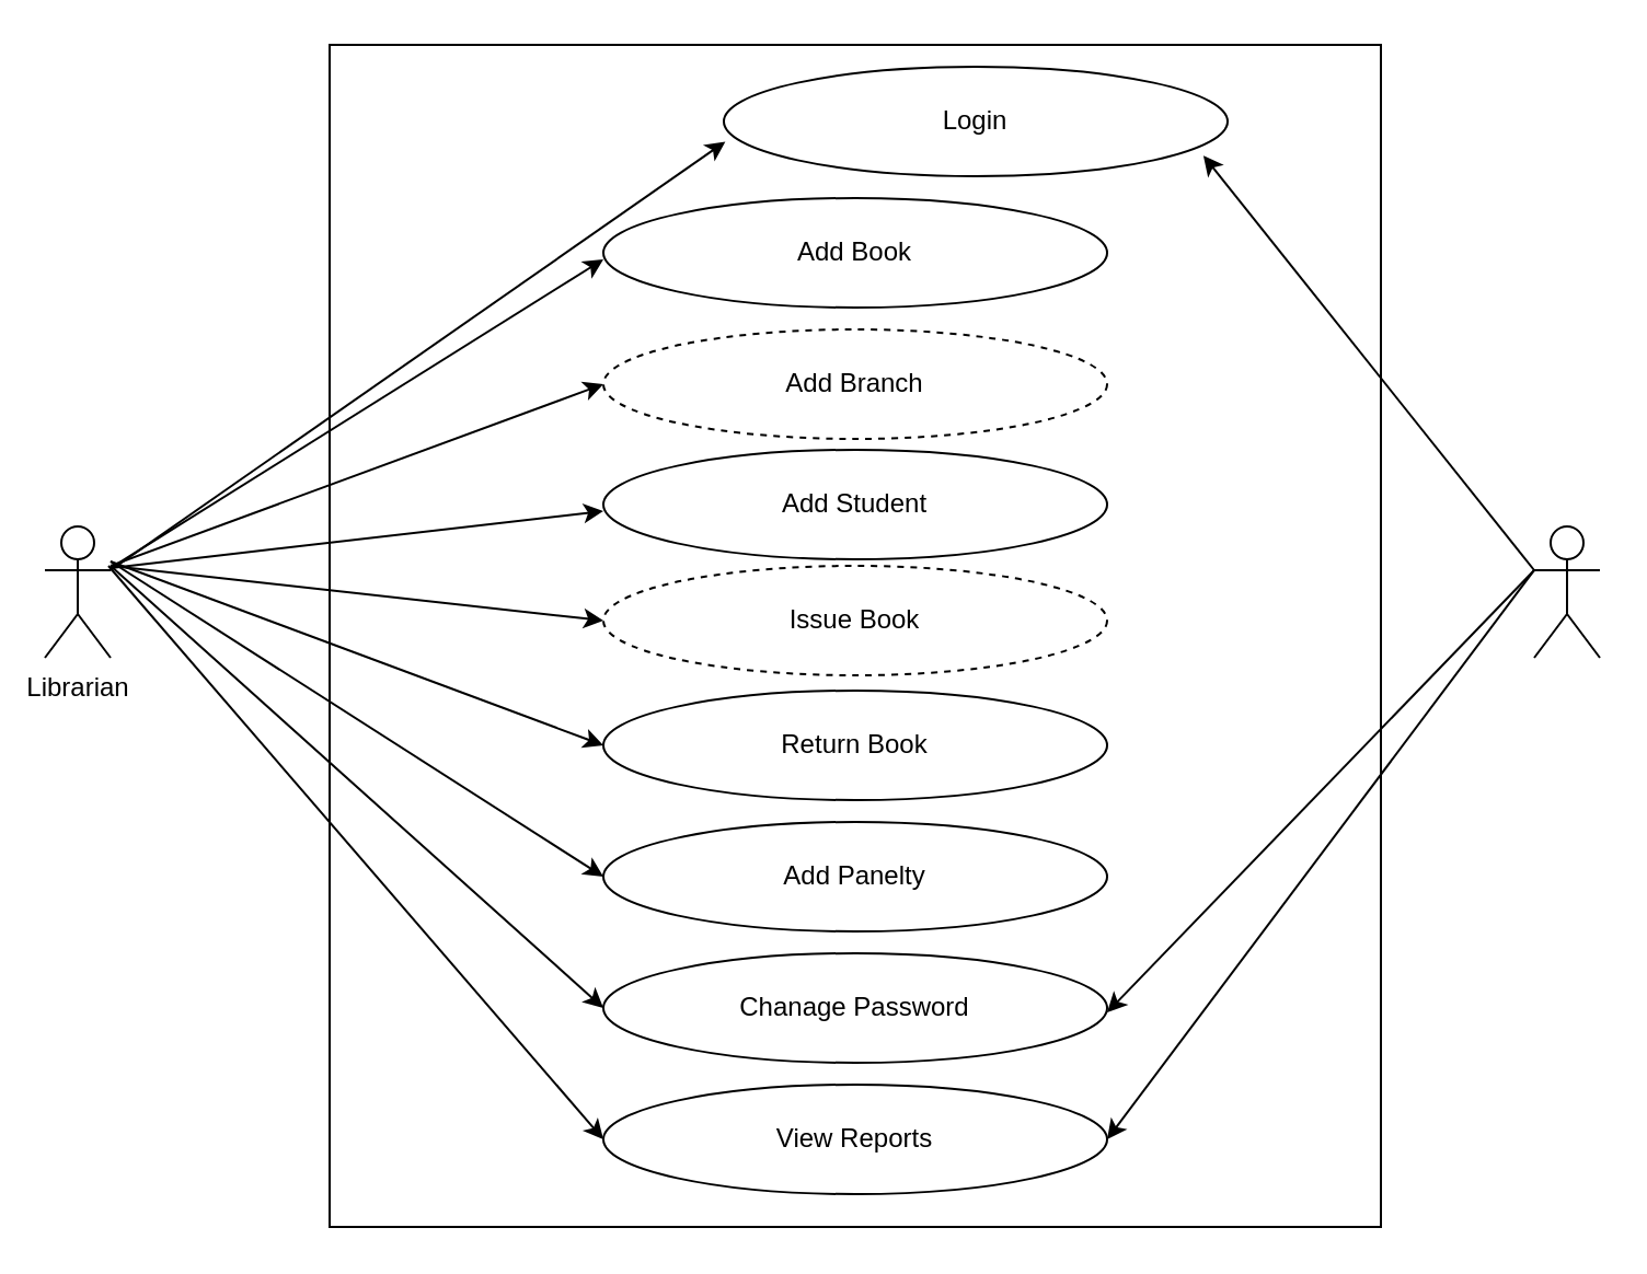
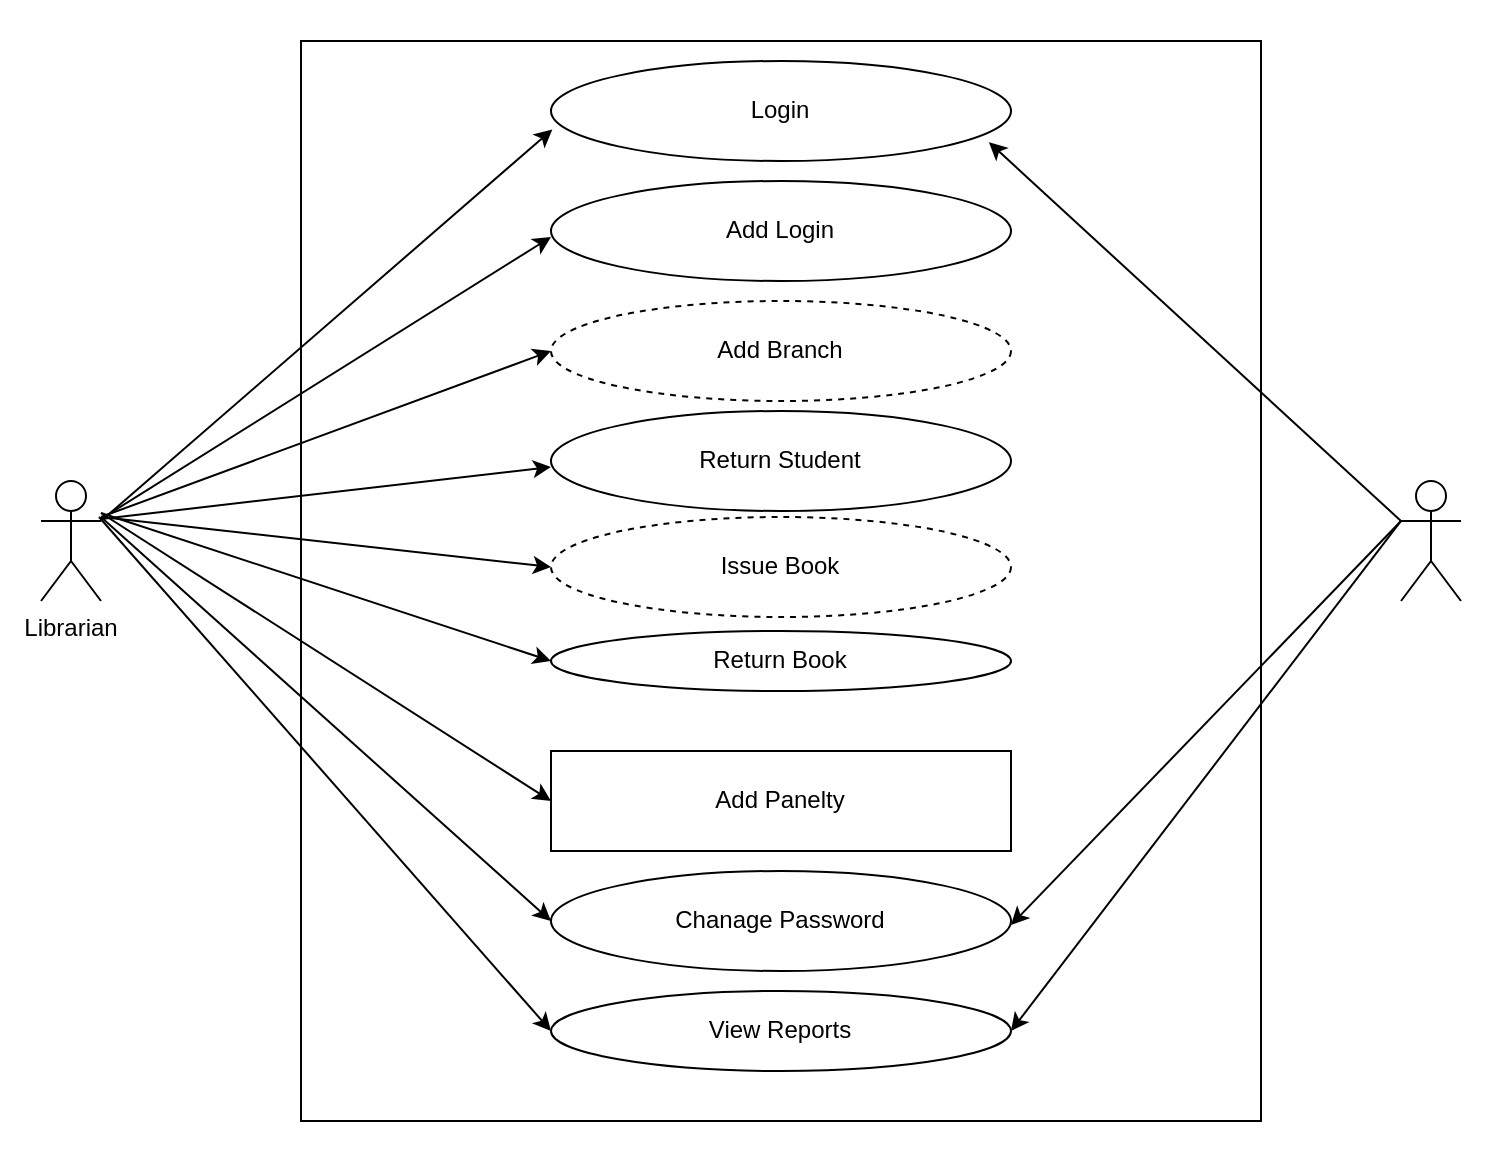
  <mxCell id="0" />
  <mxCell id="1" parent="0" />
  <mxCell id="2" value="" style="rounded=0;whiteSpace=wrap;html=1;" vertex="1" parent="1"><mxGeometry x="150" y="20" width="480" height="540" as="geometry" /></mxCell>
  <mxCell id="3" value="Librarian" style="shape=umlActor;verticalLabelPosition=bottom;verticalAlign=top;html=1;outlineConnect=0;" vertex="1" parent="1"><mxGeometry x="20" y="240" width="30" height="60" as="geometry" /></mxCell>
  <mxCell id="4" value="" style="shape=umlActor;verticalLabelPosition=bottom;verticalAlign=top;html=1;outlineConnect=0;" vertex="1" parent="1"><mxGeometry x="700" y="240" width="30" height="60" as="geometry" /></mxCell>
- <mxCell id="5" value="Login" style="ellipse;whiteSpace=wrap;html=1;" vertex="1" parent="1"><mxGeometry x="330" y="30" width="230" height="50" as="geometry" /></mxCell>
- <mxCell id="6" value="Add Book" style="ellipse;whiteSpace=wrap;html=1;" vertex="1" parent="1"><mxGeometry x="275" y="90" width="230" height="50" as="geometry" /></mxCell>
+ <mxCell id="5" value="Login" style="ellipse;whiteSpace=wrap;html=1;" vertex="1" parent="1"><mxGeometry x="275" y="30" width="230" height="50" as="geometry" /></mxCell>
+ <mxCell id="6" value="Add Login" style="ellipse;whiteSpace=wrap;html=1;" vertex="1" parent="1"><mxGeometry x="275" y="90" width="230" height="50" as="geometry" /></mxCell>
  <mxCell id="7" value="Add Branch" style="ellipse;whiteSpace=wrap;html=1;dashed=1;" vertex="1" parent="1"><mxGeometry x="275" y="150" width="230" height="50" as="geometry" /></mxCell>
- <mxCell id="8" value="Add Student" style="ellipse;whiteSpace=wrap;html=1;" vertex="1" parent="1"><mxGeometry x="275" y="205" width="230" height="50" as="geometry" /></mxCell>
+ <mxCell id="8" value="Return Student" style="ellipse;whiteSpace=wrap;html=1;" vertex="1" parent="1"><mxGeometry x="275" y="205" width="230" height="50" as="geometry" /></mxCell>
  <mxCell id="9" value="Issue Book" style="ellipse;whiteSpace=wrap;html=1;dashed=1;" vertex="1" parent="1"><mxGeometry x="275" y="258" width="230" height="50" as="geometry" /></mxCell>
- <mxCell id="10" value="Return Book" style="ellipse;whiteSpace=wrap;html=1;" vertex="1" parent="1"><mxGeometry x="275" y="315" width="230" height="50" as="geometry" /></mxCell>
- <mxCell id="11" value="Add Panelty" style="ellipse;whiteSpace=wrap;html=1;" vertex="1" parent="1"><mxGeometry x="275" y="375" width="230" height="50" as="geometry" /></mxCell>
+ <mxCell id="10" value="Return Book" style="ellipse;whiteSpace=wrap;html=1;" vertex="1" parent="1"><mxGeometry x="275" y="315" width="230" height="30" as="geometry" /></mxCell>
+ <mxCell id="11" value="Add Panelty" style="whiteSpace=wrap;html=1;rounded=0;" vertex="1" parent="1"><mxGeometry x="275" y="375" width="230" height="50" as="geometry" /></mxCell>
  <mxCell id="12" value="Chanage Password" style="ellipse;whiteSpace=wrap;html=1;" vertex="1" parent="1"><mxGeometry x="275" y="435" width="230" height="50" as="geometry" /></mxCell>
- <mxCell id="13" value="View Reports" style="ellipse;whiteSpace=wrap;html=1;" vertex="1" parent="1"><mxGeometry x="275" y="495" width="230" height="50" as="geometry" /></mxCell>
+ <mxCell id="13" value="View Reports" style="ellipse;whiteSpace=wrap;html=1;" vertex="1" parent="1"><mxGeometry x="275" y="495" width="230" height="40" as="geometry" /></mxCell>
  <mxCell id="14" value="" style="endArrow=classic;html=1;rounded=0;entryX=0.952;entryY=0.812;entryDx=0;entryDy=0;entryPerimeter=0;" edge="1" parent="1" target="5"><mxGeometry width="50" height="50" relative="1" as="geometry"><mxPoint x="700" y="260" as="sourcePoint" /><mxPoint x="750" y="180" as="targetPoint" /></mxGeometry></mxCell>
  <mxCell id="15" value="" style="endArrow=classic;html=1;rounded=0;entryX=1;entryY=0.5;entryDx=0;entryDy=0;" edge="1" parent="1"><mxGeometry width="50" height="50" relative="1" as="geometry"><mxPoint x="700" y="260" as="sourcePoint" /><mxPoint x="505" y="462" as="targetPoint" /></mxGeometry></mxCell>
  <mxCell id="16" value="" style="endArrow=classic;html=1;rounded=0;entryX=1;entryY=0.5;entryDx=0;entryDy=0;exitX=0;exitY=0.333;exitDx=0;exitDy=0;exitPerimeter=0;" edge="1" parent="1" source="4" target="13"><mxGeometry width="50" height="50" relative="1" as="geometry"><mxPoint x="690" y="270" as="sourcePoint" /><mxPoint x="514" y="91" as="targetPoint" /></mxGeometry></mxCell>
  <mxCell id="17" value="" style="endArrow=classic;html=1;rounded=0;entryX=0.003;entryY=0.684;entryDx=0;entryDy=0;entryPerimeter=0;" edge="1" parent="1" target="5"><mxGeometry width="50" height="50" relative="1" as="geometry"><mxPoint x="50" y="260" as="sourcePoint" /><mxPoint x="100" y="210" as="targetPoint" /></mxGeometry></mxCell>
  <mxCell id="18" value="" style="endArrow=classic;html=1;rounded=0;entryX=0;entryY=0.5;entryDx=0;entryDy=0;" edge="1" parent="1"><mxGeometry width="50" height="50" relative="1" as="geometry"><mxPoint x="50" y="259" as="sourcePoint" /><mxPoint x="275" y="118" as="targetPoint" /></mxGeometry></mxCell>
  <mxCell id="19" value="" style="endArrow=classic;html=1;rounded=0;entryX=0;entryY=0.5;entryDx=0;entryDy=0;" edge="1" parent="1" target="7"><mxGeometry width="50" height="50" relative="1" as="geometry"><mxPoint x="50" y="258" as="sourcePoint" /><mxPoint x="276" y="62" as="targetPoint" /></mxGeometry></mxCell>
  <mxCell id="20" value="" style="endArrow=classic;html=1;rounded=0;entryX=0;entryY=0.5;entryDx=0;entryDy=0;" edge="1" parent="1"><mxGeometry width="50" height="50" relative="1" as="geometry"><mxPoint x="50" y="259" as="sourcePoint" /><mxPoint x="275" y="233" as="targetPoint" /></mxGeometry></mxCell>
  <mxCell id="21" value="" style="endArrow=classic;html=1;rounded=0;entryX=0;entryY=0.5;entryDx=0;entryDy=0;" edge="1" parent="1" target="9"><mxGeometry width="50" height="50" relative="1" as="geometry"><mxPoint x="50" y="258" as="sourcePoint" /><mxPoint x="276" y="62" as="targetPoint" /></mxGeometry></mxCell>
  <mxCell id="22" value="" style="endArrow=classic;html=1;rounded=0;entryX=0;entryY=0.5;entryDx=0;entryDy=0;" edge="1" parent="1" target="10"><mxGeometry width="50" height="50" relative="1" as="geometry"><mxPoint x="50" y="256" as="sourcePoint" /><mxPoint x="276" y="60" as="targetPoint" /></mxGeometry></mxCell>
  <mxCell id="23" value="" style="endArrow=classic;html=1;rounded=0;entryX=0;entryY=0.5;entryDx=0;entryDy=0;" edge="1" parent="1" target="12"><mxGeometry width="50" height="50" relative="1" as="geometry"><mxPoint x="50" y="258" as="sourcePoint" /><mxPoint x="276" y="62" as="targetPoint" /></mxGeometry></mxCell>
  <mxCell id="24" value="" style="endArrow=classic;html=1;rounded=0;entryX=0;entryY=0.5;entryDx=0;entryDy=0;" edge="1" parent="1" target="11"><mxGeometry width="50" height="50" relative="1" as="geometry"><mxPoint x="50" y="256" as="sourcePoint" /><mxPoint x="276" y="60" as="targetPoint" /></mxGeometry></mxCell>
  <mxCell id="25" value="" style="endArrow=classic;html=1;rounded=0;entryX=0;entryY=0.5;entryDx=0;entryDy=0;" edge="1" parent="1" target="13"><mxGeometry width="50" height="50" relative="1" as="geometry"><mxPoint x="49" y="258" as="sourcePoint" /><mxPoint x="275" y="62" as="targetPoint" /></mxGeometry></mxCell>
